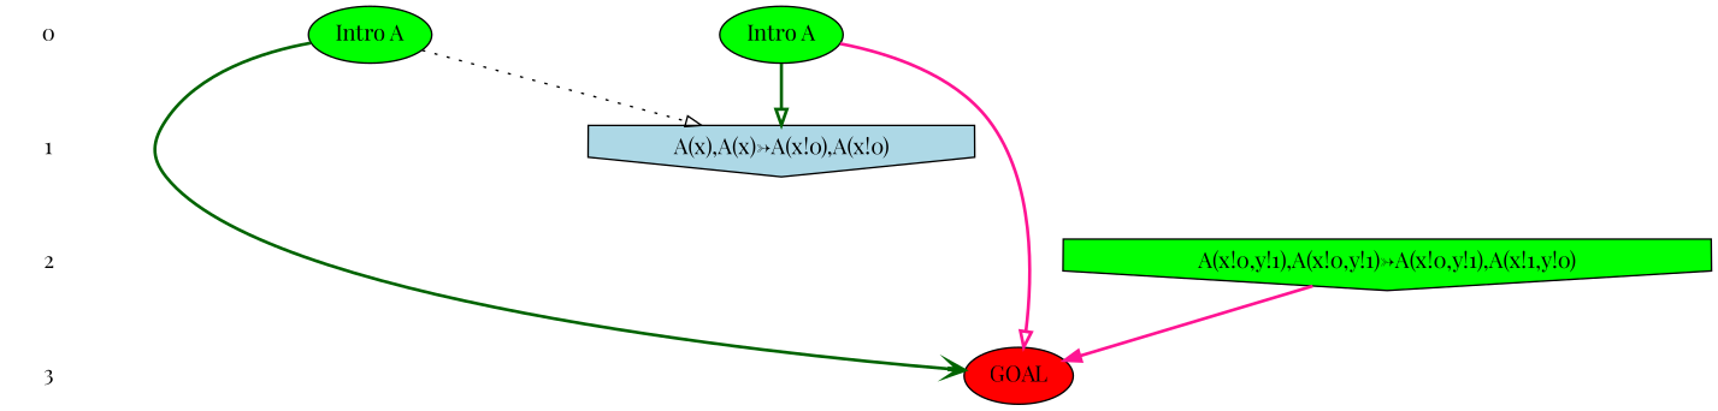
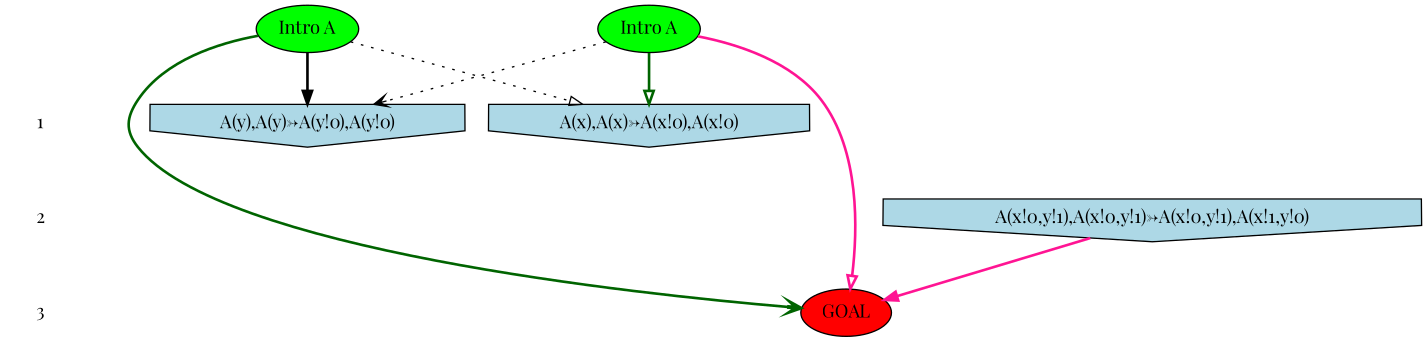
  digraph {
    fontname="Playfair Display"
    ranksep=.5
    node [fontname="Playfair Display" shape=plaintext style=filled]
    edge [fontname="Playfair Display" style=bold]
-   0 [style=""]
    n2 [fillcolor=green label="Intro A" shape=""]
    n3 [fillcolor=green label="Intro A" shape=""]
    1 [style=""]
+   n5 [fillcolor=lightblue label="A(y),A(y)->A(y!0),A(y!0)" shape=invhouse]
    n6 [fillcolor=lightblue label="A(x),A(x)->A(x!0),A(x!0)" shape=invhouse]
    2 [style=""]
-   n8 [fillcolor=green label="A(x!0,y!1),A(x!0,y!1)->A(x!0,y!1),A(x!1,y!0)" shape=invhouse]
+   n8 [fillcolor=lightblue label="A(x!0,y!1),A(x!0,y!1)->A(x!0,y!1),A(x!1,y!0)" shape=invhouse]
    3 [style=""]
    n10 [fillcolor=red label=GOAL shape=""]
    subgraph sub_1 {
      rank=same
-     0
      n2
      n3
    }
    subgraph sub_2 {
      rank=same
      1
+     n5
      n6
    }
    subgraph sub_3 {
      rank=same
      2
      n8
    }
    subgraph sub_4 {
      rank=same
      3
      n10
    }
-   0 -> 1 [style=invis]
+   n2 -> n5 [arrowhead=normal color=black]
    n2 -> n6 [arrowhead=onormal color=black style=dotted]
    n2 -> n10 [arrowhead=vee color=darkgreen]
+   n3 -> n5 [arrowhead=vee color=black style=dotted]
    n3 -> n6 [arrowhead=onormal color=darkgreen]
    n3 -> n10 [arrowhead=onormal color=deeppink]
    1 -> 2 [style=invis]
    2 -> 3 [style=invis]
    n8 -> n10 [arrowhead=normal color=deeppink]
  }
